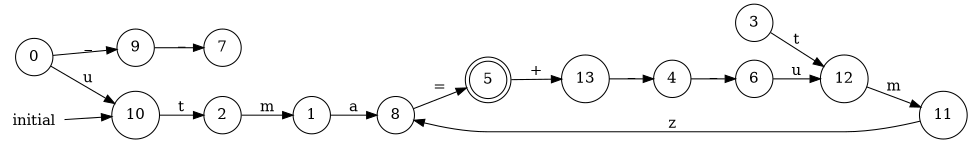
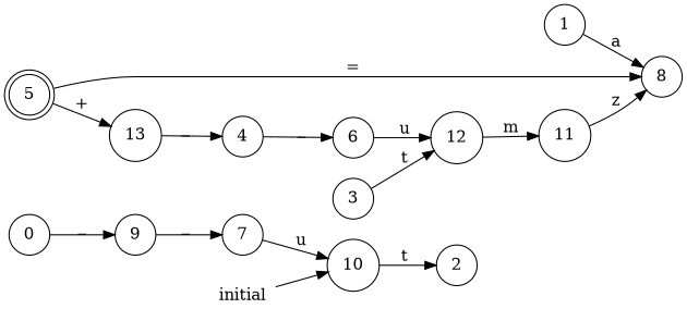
  digraph {
    rankdir=LR
    node [shape=circle]
    0
    9
    7
    initial [shape=plaintext]
    10
    1
    8
    5 [shape=doublecircle]
    13
    2
    3
    12
    11
    4
    6
    0 -> 9 [label=_]
    9 -> 7 [label=_]
-   0 -> 10 [label=u]
+   7 -> 10 [label=u]
    initial -> 10
    10 -> 2 [label=t]
    1 -> 8 [label=a]
-   8 -> 5 [label="="]
+   5 -> 8 [label="="]
    5 -> 13 [label="+"]
    13 -> 4 [label=_]
-   2 -> 1 [label=m]
    3 -> 12 [label=t]
    12 -> 11 [label=m]
    11 -> 8 [label=z]
    4 -> 6 [label=_]
    6 -> 12 [label=u]
  }
